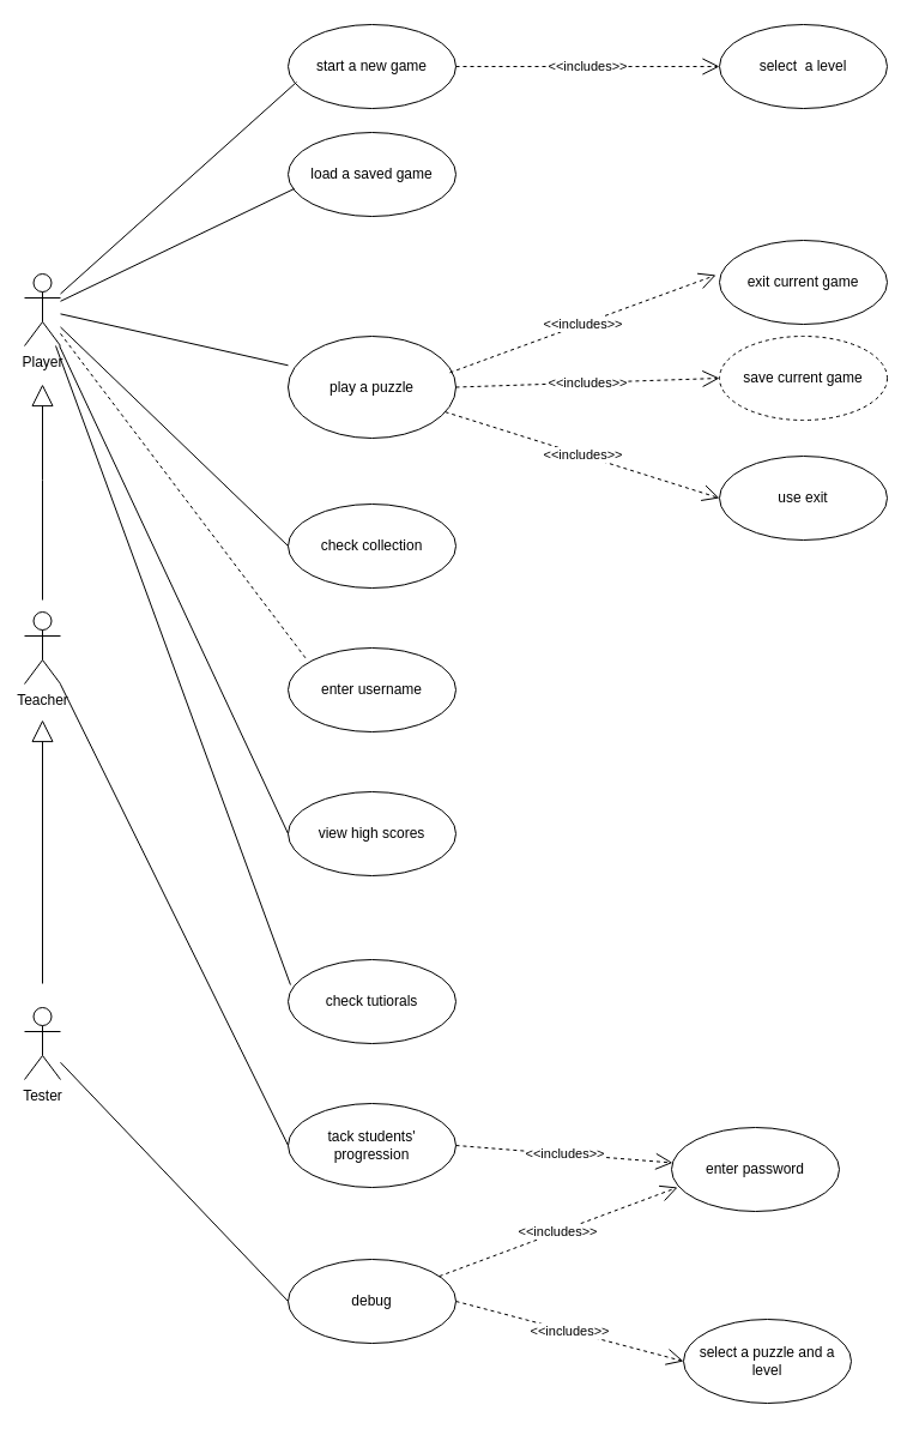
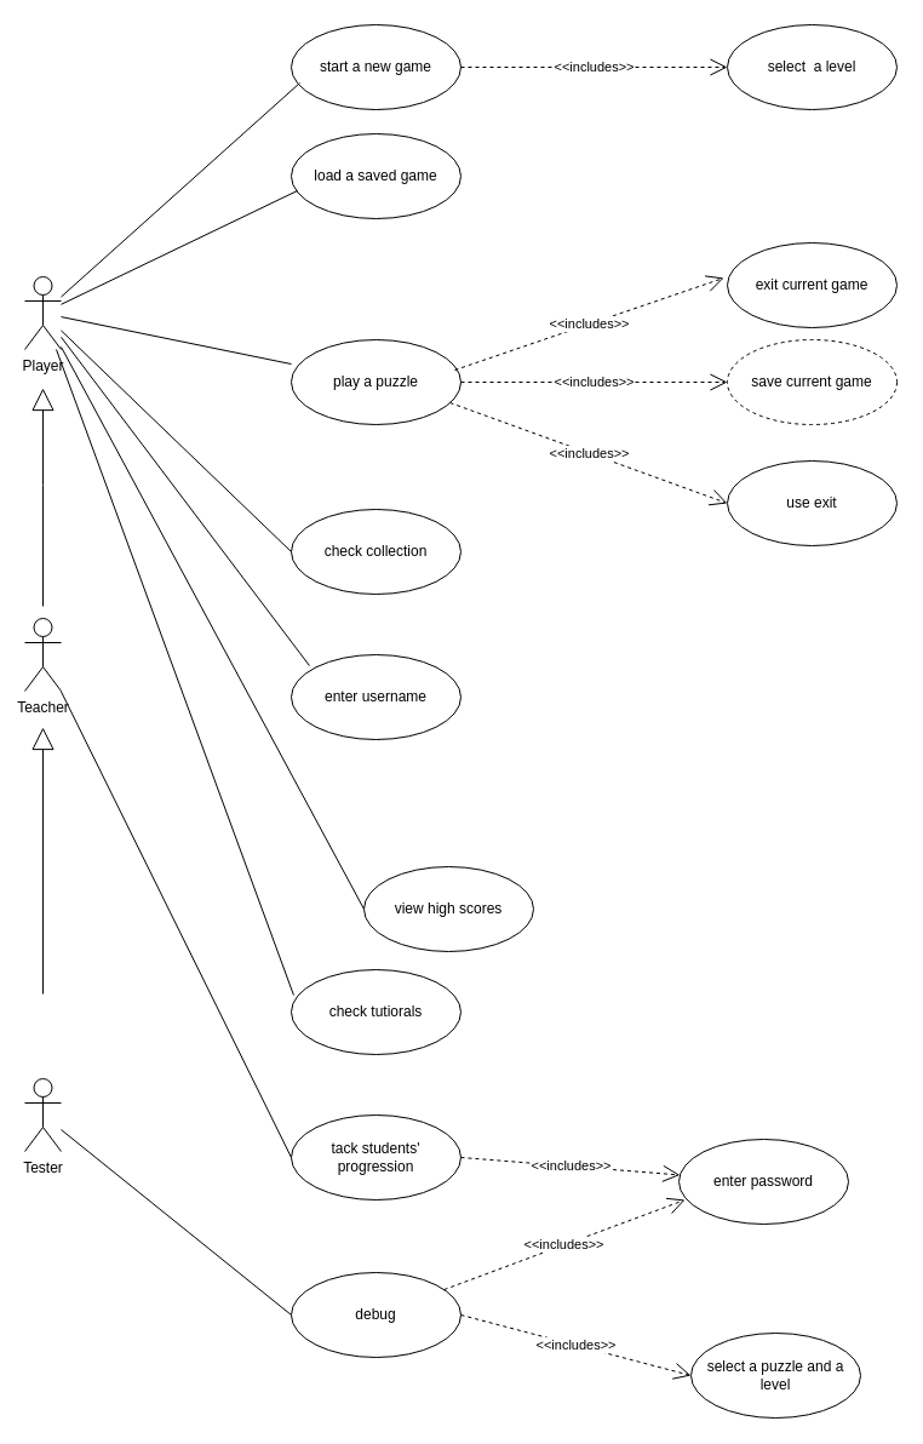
  <mxCell id="0" />
  <mxCell id="1" parent="0" />
  <mxCell id="2" value="Player" style="shape=umlActor;verticalLabelPosition=bottom;verticalAlign=top;html=1;outlineConnect=0;" vertex="1" parent="1"><mxGeometry x="20" y="228" width="30" height="60" as="geometry" /></mxCell>
  <mxCell id="3" value="Teacher" style="shape=umlActor;verticalLabelPosition=bottom;verticalAlign=top;html=1;outlineConnect=0;" vertex="1" parent="1"><mxGeometry x="20" y="510" width="30" height="60" as="geometry" /></mxCell>
- <mxCell id="4" value="Tester" style="shape=umlActor;verticalLabelPosition=bottom;verticalAlign=top;html=1;outlineConnect=0;" vertex="1" parent="1"><mxGeometry x="20" y="840" width="30" height="60" as="geometry" /></mxCell>
+ <mxCell id="4" value="Tester" style="shape=umlActor;verticalLabelPosition=bottom;verticalAlign=top;html=1;outlineConnect=0;" vertex="1" parent="1"><mxGeometry x="20" y="890" width="30" height="60" as="geometry" /></mxCell>
  <mxCell id="5" value="debug" style="ellipse;whiteSpace=wrap;html=1;" vertex="1" parent="1"><mxGeometry x="240" y="1050" width="140" height="70" as="geometry" /></mxCell>
  <mxCell id="6" value="check collection" style="ellipse;whiteSpace=wrap;html=1;" vertex="1" parent="1"><mxGeometry x="240" y="420" width="140" height="70" as="geometry" /></mxCell>
  <mxCell id="7" value="start a new game" style="ellipse;whiteSpace=wrap;html=1;" vertex="1" parent="1"><mxGeometry x="240" y="20" width="140" height="70" as="geometry" /></mxCell>
  <mxCell id="8" value="load a saved game" style="ellipse;whiteSpace=wrap;html=1;" vertex="1" parent="1"><mxGeometry x="240" y="110" width="140" height="70" as="geometry" /></mxCell>
  <mxCell id="9" value="tack students' progression" style="ellipse;whiteSpace=wrap;html=1;" vertex="1" parent="1"><mxGeometry x="240" y="920" width="140" height="70" as="geometry" /></mxCell>
- <mxCell id="10" value="view high scores" style="ellipse;whiteSpace=wrap;html=1;" vertex="1" parent="1"><mxGeometry x="240" y="660" width="140" height="70" as="geometry" /></mxCell>
+ <mxCell id="10" value="view high scores" style="ellipse;whiteSpace=wrap;html=1;" vertex="1" parent="1"><mxGeometry x="300" y="715" width="140" height="70" as="geometry" /></mxCell>
  <mxCell id="11" value="check tutiorals" style="ellipse;whiteSpace=wrap;html=1;" vertex="1" parent="1"><mxGeometry x="240" y="800" width="140" height="70" as="geometry" /></mxCell>
  <mxCell id="12" value="select a puzzle and a level" style="ellipse;whiteSpace=wrap;html=1;" vertex="1" parent="1"><mxGeometry x="570" y="1100" width="140" height="70" as="geometry" /></mxCell>
  <mxCell id="13" value="" style="endArrow=block;endSize=16;endFill=0;html=1;rounded=0;" edge="1" parent="1"><mxGeometry width="160" relative="1" as="geometry"><mxPoint x="35" y="500" as="sourcePoint" /><mxPoint x="35" y="320" as="targetPoint" /><Array as="points"><mxPoint x="35" y="400" /></Array></mxGeometry></mxCell>
  <mxCell id="14" value="" style="endArrow=block;endSize=16;endFill=0;html=1;rounded=0;" edge="1" parent="1"><mxGeometry width="160" relative="1" as="geometry"><mxPoint x="35" y="820" as="sourcePoint" /><mxPoint x="35" y="600" as="targetPoint" /></mxGeometry></mxCell>
  <mxCell id="15" value="&amp;lt;&amp;lt;includes&amp;gt;&amp;gt;" style="endArrow=open;endSize=12;dashed=1;html=1;rounded=0;exitX=1;exitY=0.5;exitDx=0;exitDy=0;entryX=0;entryY=0.5;entryDx=0;entryDy=0;" edge="1" parent="1" source="5" target="12"><mxGeometry width="160" relative="1" as="geometry"><mxPoint x="370" y="1234.5" as="sourcePoint" /><mxPoint x="570" y="1140" as="targetPoint" /></mxGeometry></mxCell>
  <mxCell id="16" value="&amp;lt;&amp;lt;includes&amp;gt;&amp;gt;" style="endArrow=open;endSize=12;dashed=1;html=1;rounded=0;exitX=1;exitY=0.5;exitDx=0;exitDy=0;entryX=0;entryY=0.5;entryDx=0;entryDy=0;" edge="1" parent="1" source="7" target="27"><mxGeometry width="160" relative="1" as="geometry"><mxPoint x="380" y="180" as="sourcePoint" /><mxPoint x="560" y="60" as="targetPoint" /></mxGeometry></mxCell>
  <mxCell id="17" value="enter password" style="ellipse;whiteSpace=wrap;html=1;" vertex="1" parent="1"><mxGeometry x="560" y="940" width="140" height="70" as="geometry" /></mxCell>
  <mxCell id="18" value="&amp;lt;&amp;lt;includes&amp;gt;&amp;gt;" style="endArrow=open;endSize=12;dashed=1;html=1;rounded=0;exitX=1;exitY=0.5;exitDx=0;exitDy=0;" edge="1" parent="1" source="9" target="17"><mxGeometry width="160" relative="1" as="geometry"><mxPoint x="400" y="619.5" as="sourcePoint" /><mxPoint x="608" y="460.5" as="targetPoint" /></mxGeometry></mxCell>
  <mxCell id="19" value="" style="endArrow=none;endSize=12;html=1;rounded=0;entryX=0;entryY=0.5;entryDx=0;entryDy=0;endFill=0;" edge="1" parent="1" source="2" target="10"><mxGeometry x="0.001" width="160" relative="1" as="geometry"><mxPoint x="70" y="260" as="sourcePoint" /><mxPoint x="290" y="332" as="targetPoint" /><mxPoint as="offset" /></mxGeometry></mxCell>
  <mxCell id="20" value="" style="endArrow=none;endSize=12;html=1;rounded=0;entryX=0;entryY=0.5;entryDx=0;entryDy=0;endFill=0;" edge="1" parent="1" source="2" target="6"><mxGeometry x="0.001" width="160" relative="1" as="geometry"><mxPoint x="60" y="250" as="sourcePoint" /><mxPoint x="250" y="386" as="targetPoint" /><mxPoint as="offset" /></mxGeometry></mxCell>
  <mxCell id="21" value="" style="endArrow=none;endSize=12;html=1;rounded=0;entryX=0.014;entryY=0.3;entryDx=0;entryDy=0;endFill=0;entryPerimeter=0;" edge="1" parent="1" source="2" target="11"><mxGeometry x="0.001" width="160" relative="1" as="geometry"><mxPoint x="80" y="465" as="sourcePoint" /><mxPoint x="270" y="460" as="targetPoint" /><mxPoint as="offset" /></mxGeometry></mxCell>
  <mxCell id="22" value="" style="endArrow=none;endSize=12;html=1;rounded=0;entryX=0.036;entryY=0.671;entryDx=0;entryDy=0;endFill=0;entryPerimeter=0;" edge="1" parent="1" source="2" target="8"><mxGeometry x="0.001" width="160" relative="1" as="geometry"><mxPoint x="70" y="205" as="sourcePoint" /><mxPoint x="250" y="200" as="targetPoint" /><mxPoint as="offset" /></mxGeometry></mxCell>
  <mxCell id="23" value="" style="endArrow=none;endSize=12;html=1;rounded=0;endFill=0;entryX=0.05;entryY=0.686;entryDx=0;entryDy=0;entryPerimeter=0;" edge="1" parent="1" source="2" target="7"><mxGeometry x="0.001" width="160" relative="1" as="geometry"><mxPoint x="70" y="115" as="sourcePoint" /><mxPoint x="250" y="60" as="targetPoint" /><mxPoint as="offset" /></mxGeometry></mxCell>
  <mxCell id="24" value="" style="endArrow=none;endSize=12;html=1;rounded=0;entryX=0;entryY=0.5;entryDx=0;entryDy=0;endFill=0;" edge="1" parent="1" source="4" target="5"><mxGeometry x="0.001" width="160" relative="1" as="geometry"><mxPoint x="30" y="1167.439" as="sourcePoint" /><mxPoint x="220" y="1185" as="targetPoint" /><mxPoint as="offset" /></mxGeometry></mxCell>
  <mxCell id="25" value="" style="endArrow=none;endSize=12;html=1;rounded=0;entryX=0;entryY=0.5;entryDx=0;entryDy=0;endFill=0;" edge="1" parent="1" source="3" target="9"><mxGeometry x="0.001" width="160" relative="1" as="geometry"><mxPoint x="40" y="615" as="sourcePoint" /><mxPoint x="230" y="610" as="targetPoint" /><mxPoint as="offset" /></mxGeometry></mxCell>
  <mxCell id="26" value="enter username" style="ellipse;whiteSpace=wrap;html=1;" vertex="1" parent="1"><mxGeometry x="240" y="540" width="140" height="70" as="geometry" /></mxCell>
  <mxCell id="27" value="select&amp;nbsp; a level" style="ellipse;whiteSpace=wrap;html=1;" vertex="1" parent="1"><mxGeometry x="600" y="20" width="140" height="70" as="geometry" /></mxCell>
- <mxCell id="28" value="" style="endArrow=none;endSize=12;html=1;rounded=0;endFill=0;entryX=0.107;entryY=0.129;entryDx=0;entryDy=0;entryPerimeter=0;dashed=1;" edge="1" parent="1" source="2" target="26"><mxGeometry x="0.001" width="160" relative="1" as="geometry"><mxPoint x="60" y="261" as="sourcePoint" /><mxPoint x="255" y="167" as="targetPoint" /><mxPoint as="offset" /></mxGeometry></mxCell>
- <mxCell id="29" value="play a puzzle" style="ellipse;whiteSpace=wrap;html=1;" vertex="1" parent="1"><mxGeometry x="240" y="280" width="140" height="85" as="geometry" /></mxCell>
+ <mxCell id="28" value="" style="endArrow=none;endSize=12;html=1;rounded=0;endFill=0;entryX=0.107;entryY=0.129;entryDx=0;entryDy=0;entryPerimeter=0;" edge="1" parent="1" source="2" target="26"><mxGeometry x="0.001" width="160" relative="1" as="geometry"><mxPoint x="60" y="261" as="sourcePoint" /><mxPoint x="255" y="167" as="targetPoint" /><mxPoint as="offset" /></mxGeometry></mxCell>
+ <mxCell id="29" value="play a puzzle" style="ellipse;whiteSpace=wrap;html=1;" vertex="1" parent="1"><mxGeometry x="240" y="280" width="140" height="70" as="geometry" /></mxCell>
  <mxCell id="30" value="&amp;lt;&amp;lt;includes&amp;gt;&amp;gt;" style="endArrow=open;endSize=12;dashed=1;html=1;rounded=0;exitX=0.964;exitY=0.357;exitDx=0;exitDy=0;exitPerimeter=0;entryX=-0.021;entryY=0.414;entryDx=0;entryDy=0;entryPerimeter=0;" edge="1" parent="1" source="29" target="31"><mxGeometry width="160" relative="1" as="geometry"><mxPoint x="400" y="380" as="sourcePoint" /><mxPoint x="550" y="290" as="targetPoint" /></mxGeometry></mxCell>
  <mxCell id="31" value="exit current game" style="ellipse;whiteSpace=wrap;html=1;" vertex="1" parent="1"><mxGeometry x="600" y="200" width="140" height="70" as="geometry" /></mxCell>
  <mxCell id="32" value="save current game" style="ellipse;whiteSpace=wrap;html=1;dashed=1;" vertex="1" parent="1"><mxGeometry x="600" y="280" width="140" height="70" as="geometry" /></mxCell>
  <mxCell id="33" value="&amp;lt;&amp;lt;includes&amp;gt;&amp;gt;" style="endArrow=open;endSize=12;dashed=1;html=1;rounded=0;exitX=1;exitY=0.5;exitDx=0;exitDy=0;entryX=0;entryY=0.5;entryDx=0;entryDy=0;" edge="1" parent="1" source="29" target="32"><mxGeometry x="-0.001" width="160" relative="1" as="geometry"><mxPoint x="385" y="345" as="sourcePoint" /><mxPoint x="560" y="300" as="targetPoint" /><mxPoint as="offset" /></mxGeometry></mxCell>
  <mxCell id="34" value="" style="endArrow=none;endSize=12;html=1;rounded=0;entryX=0;entryY=0.286;entryDx=0;entryDy=0;endFill=0;entryPerimeter=0;" edge="1" parent="1" source="2" target="29"><mxGeometry x="0.001" width="160" relative="1" as="geometry"><mxPoint x="60" y="261" as="sourcePoint" /><mxPoint x="255" y="167" as="targetPoint" /><mxPoint as="offset" /></mxGeometry></mxCell>
  <mxCell id="35" value="use exit" style="ellipse;whiteSpace=wrap;html=1;" vertex="1" parent="1"><mxGeometry x="600" y="380" width="140" height="70" as="geometry" /></mxCell>
  <mxCell id="36" value="&amp;lt;&amp;lt;includes&amp;gt;&amp;gt;" style="endArrow=open;endSize=12;dashed=1;html=1;rounded=0;exitX=0.936;exitY=0.743;exitDx=0;exitDy=0;entryX=0;entryY=0.5;entryDx=0;entryDy=0;exitPerimeter=0;" edge="1" parent="1" source="29" target="35"><mxGeometry x="-0.001" width="160" relative="1" as="geometry"><mxPoint x="380" y="315" as="sourcePoint" /><mxPoint x="570" y="325" as="targetPoint" /><mxPoint as="offset" /></mxGeometry></mxCell>
  <mxCell id="37" value="&amp;lt;&amp;lt;includes&amp;gt;&amp;gt;" style="endArrow=open;endSize=12;dashed=1;html=1;rounded=0;entryX=0.036;entryY=0.714;entryDx=0;entryDy=0;entryPerimeter=0;" edge="1" parent="1" source="5" target="17"><mxGeometry width="160" relative="1" as="geometry"><mxPoint x="390" y="985" as="sourcePoint" /><mxPoint x="570" y="985" as="targetPoint" /></mxGeometry></mxCell>
